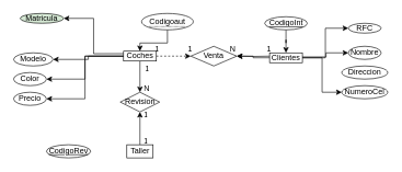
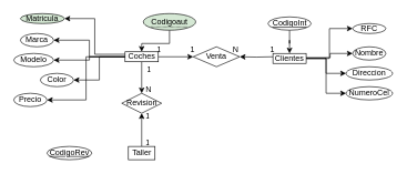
  <mxCell id="0" />
  <mxCell id="1" parent="0" />
  <mxCell id="2" value="Venta" style="shape=rhombus;perimeter=rhombusPerimeter;whiteSpace=wrap;html=1;align=center;" vertex="1" parent="1"><mxGeometry x="290" y="70" width="70" height="30" as="geometry" /></mxCell>
  <mxCell id="3" value="" style="edgeStyle=orthogonalEdgeStyle;rounded=0;orthogonalLoop=1;jettySize=auto;html=1;" edge="1" parent="1" target="2"><mxGeometry relative="1" as="geometry"><mxPoint x="410" y="85" as="sourcePoint" /></mxGeometry></mxCell>
  <mxCell id="4" value="1" style="text;strokeColor=none;fillColor=none;spacingLeft=4;spacingRight=4;overflow=hidden;rotatable=0;points=[[0,0.5],[1,0.5]];portConstraint=eastwest;fontSize=12;whiteSpace=wrap;html=1;" vertex="1" parent="1"><mxGeometry x="230" y="60" width="15" height="20" as="geometry" /></mxCell>
  <mxCell id="5" value="1" style="text;strokeColor=none;fillColor=none;spacingLeft=4;spacingRight=4;overflow=hidden;rotatable=0;points=[[0,0.5],[1,0.5]];portConstraint=eastwest;fontSize=12;whiteSpace=wrap;html=1;" vertex="1" parent="1"><mxGeometry x="280" y="60" width="20" height="20" as="geometry" /></mxCell>
  <mxCell id="6" value="1" style="text;strokeColor=none;fillColor=none;spacingLeft=4;spacingRight=4;overflow=hidden;rotatable=0;points=[[0,0.5],[1,0.5]];portConstraint=eastwest;fontSize=12;whiteSpace=wrap;html=1;" vertex="1" parent="1"><mxGeometry x="400" y="60" width="20" height="20" as="geometry" /></mxCell>
  <mxCell id="7" value="N" style="text;strokeColor=none;fillColor=none;spacingLeft=4;spacingRight=4;overflow=hidden;rotatable=0;points=[[0,0.5],[1,0.5]];portConstraint=eastwest;fontSize=12;whiteSpace=wrap;html=1;" vertex="1" parent="1"><mxGeometry x="344" y="60" width="20" height="20" as="geometry" /></mxCell>
  <mxCell id="8" value="" style="edgeStyle=orthogonalEdgeStyle;rounded=0;orthogonalLoop=1;jettySize=auto;html=1;" edge="1" parent="1" source="9" target="17"><mxGeometry relative="1" as="geometry" /></mxCell>
  <mxCell id="9" value="CodigoInt" style="ellipse;whiteSpace=wrap;html=1;align=center;fontStyle=4;" vertex="1" parent="1"><mxGeometry x="402.5" y="25" width="65" height="20" as="geometry" /></mxCell>
- <mxCell id="10" value="" style="edgeStyle=orthogonalEdgeStyle;rounded=0;orthogonalLoop=1;jettySize=auto;html=1;dashed=1;" edge="1" parent="1" source="13" target="2"><mxGeometry relative="1" as="geometry" /></mxCell>
+ <mxCell id="10" value="" style="edgeStyle=orthogonalEdgeStyle;rounded=0;orthogonalLoop=1;jettySize=auto;html=1;" edge="1" parent="1" source="13" target="2"><mxGeometry relative="1" as="geometry" /></mxCell>
  <mxCell id="11" value="" style="edgeStyle=orthogonalEdgeStyle;rounded=0;orthogonalLoop=1;jettySize=auto;html=1;" edge="1" parent="1" source="13" target="20"><mxGeometry relative="1" as="geometry" /></mxCell>
  <mxCell id="12" value="" style="edgeStyle=orthogonalEdgeStyle;rounded=0;orthogonalLoop=1;jettySize=auto;html=1;entryX=1;entryY=0.5;entryDx=0;entryDy=0;" edge="1" parent="1" source="13" target="32"><mxGeometry relative="1" as="geometry" /></mxCell>
  <mxCell id="13" value="Coches" style="whiteSpace=wrap;html=1;align=center;" vertex="1" parent="1"><mxGeometry x="187.5" y="77.5" width="50" height="15" as="geometry" /></mxCell>
  <mxCell id="14" value="" style="edgeStyle=orthogonalEdgeStyle;rounded=0;orthogonalLoop=1;jettySize=auto;html=1;entryX=0;entryY=0.5;entryDx=0;entryDy=0;" edge="1" parent="1" source="17" target="36"><mxGeometry relative="1" as="geometry" /></mxCell>
- <mxCell id="15" value="" style="edgeStyle=orthogonalEdgeStyle;rounded=0;orthogonalLoop=1;jettySize=auto;html=1;" edge="1" parent="1" source="17" target="2"><mxGeometry relative="1" as="geometry" /></mxCell>
+ <mxCell id="15" value="" style="edgeStyle=orthogonalEdgeStyle;rounded=0;orthogonalLoop=1;jettySize=auto;html=1;entryX=0;entryY=0.5;entryDx=0;entryDy=0;" edge="1" parent="1" source="17" target="34"><mxGeometry relative="1" as="geometry" /></mxCell>
  <mxCell id="16" value="" style="edgeStyle=orthogonalEdgeStyle;rounded=0;orthogonalLoop=1;jettySize=auto;html=1;entryX=0;entryY=0.5;entryDx=0;entryDy=0;" edge="1" parent="1" source="17" target="35"><mxGeometry relative="1" as="geometry" /></mxCell>
  <mxCell id="17" value="Clientes" style="whiteSpace=wrap;html=1;align=center;" vertex="1" parent="1"><mxGeometry x="410" y="80" width="50" height="15" as="geometry" /></mxCell>
  <mxCell id="18" value="" style="edgeStyle=orthogonalEdgeStyle;rounded=0;orthogonalLoop=1;jettySize=auto;html=1;" edge="1" parent="1" source="19" target="20"><mxGeometry relative="1" as="geometry" /></mxCell>
  <mxCell id="19" value="Taller" style="whiteSpace=wrap;html=1;align=center;" vertex="1" parent="1"><mxGeometry x="192.5" y="220" width="40" height="20" as="geometry" /></mxCell>
  <mxCell id="20" value="Revision" style="shape=rhombus;perimeter=rhombusPerimeter;whiteSpace=wrap;html=1;align=center;" vertex="1" parent="1"><mxGeometry x="182.5" y="140" width="60" height="30" as="geometry" /></mxCell>
  <mxCell id="21" value="1" style="text;strokeColor=none;fillColor=none;spacingLeft=4;spacingRight=4;overflow=hidden;rotatable=0;points=[[0,0.5],[1,0.5]];portConstraint=eastwest;fontSize=12;whiteSpace=wrap;html=1;" vertex="1" parent="1"><mxGeometry x="215" y="90" width="15" height="20" as="geometry" /></mxCell>
  <mxCell id="22" value="N" style="text;strokeColor=none;fillColor=none;spacingLeft=4;spacingRight=4;overflow=hidden;rotatable=0;points=[[0,0.5],[1,0.5]];portConstraint=eastwest;fontSize=12;whiteSpace=wrap;html=1;" vertex="1" parent="1"><mxGeometry x="212.5" y="120" width="20" height="20" as="geometry" /></mxCell>
  <mxCell id="23" value="1" style="text;strokeColor=none;fillColor=none;spacingLeft=4;spacingRight=4;overflow=hidden;rotatable=0;points=[[0,0.5],[1,0.5]];portConstraint=eastwest;fontSize=12;whiteSpace=wrap;html=1;" vertex="1" parent="1"><mxGeometry x="212.5" y="200" width="15" height="20" as="geometry" /></mxCell>
  <mxCell id="24" value="1" style="text;strokeColor=none;fillColor=none;spacingLeft=4;spacingRight=4;overflow=hidden;rotatable=0;points=[[0,0.5],[1,0.5]];portConstraint=eastwest;fontSize=12;whiteSpace=wrap;html=1;" vertex="1" parent="1"><mxGeometry x="212.5" y="160" width="15" height="20" as="geometry" /></mxCell>
  <mxCell id="25" value="CodigoRev" style="ellipse;whiteSpace=wrap;html=1;align=center;fontStyle=4;" vertex="1" parent="1"><mxGeometry x="70" y="220" width="67.5" height="20" as="geometry" /></mxCell>
+ <mxCell id="26" value="" style="edgeStyle=orthogonalEdgeStyle;rounded=0;orthogonalLoop=1;jettySize=auto;html=1;entryX=0;entryY=0.5;entryDx=0;entryDy=0;endArrow=none;endFill=0;startArrow=classic;startFill=1;" edge="1" parent="1" source="27" target="13"><mxGeometry relative="1" as="geometry" /></mxCell>
+ <mxCell id="27" value="Marca" style="ellipse;whiteSpace=wrap;html=1;align=center;" vertex="1" parent="1"><mxGeometry x="30" y="50" width="50" height="20" as="geometry" /></mxCell>
  <mxCell id="28" value="" style="edgeStyle=orthogonalEdgeStyle;rounded=0;orthogonalLoop=1;jettySize=auto;html=1;entryX=0;entryY=0.5;entryDx=0;entryDy=0;startArrow=classic;startFill=1;endArrow=none;endFill=0;" edge="1" parent="1" source="29" target="13"><mxGeometry relative="1" as="geometry" /></mxCell>
- <mxCell id="29" value="Color" style="ellipse;whiteSpace=wrap;html=1;align=center;" vertex="1" parent="1"><mxGeometry x="20" y="110" width="50" height="20" as="geometry" /></mxCell>
+ <mxCell id="29" value="Color" style="ellipse;whiteSpace=wrap;html=1;align=center;" vertex="1" parent="1"><mxGeometry x="60" y="110" width="50" height="20" as="geometry" /></mxCell>
  <mxCell id="30" value="" style="edgeStyle=orthogonalEdgeStyle;rounded=0;orthogonalLoop=1;jettySize=auto;html=1;endArrow=none;endFill=0;startArrow=classic;startFill=1;" edge="1" parent="1" source="31" target="13"><mxGeometry relative="1" as="geometry" /></mxCell>
  <mxCell id="31" value="Modelo" style="ellipse;whiteSpace=wrap;html=1;align=center;" vertex="1" parent="1"><mxGeometry x="20" y="80" width="60" height="20" as="geometry" /></mxCell>
  <mxCell id="32" value="Precio" style="ellipse;whiteSpace=wrap;html=1;align=center;" vertex="1" parent="1"><mxGeometry x="20" y="140" width="50" height="20" as="geometry" /></mxCell>
  <mxCell id="33" value="Nombre" style="ellipse;whiteSpace=wrap;html=1;align=center;" vertex="1" parent="1"><mxGeometry x="530" y="70" width="50" height="20" as="geometry" /></mxCell>
  <mxCell id="34" value="Direccion" style="ellipse;whiteSpace=wrap;html=1;align=center;" vertex="1" parent="1"><mxGeometry x="520" y="100" width="70" height="20" as="geometry" /></mxCell>
  <mxCell id="35" value="RFC" style="ellipse;whiteSpace=wrap;html=1;align=center;" vertex="1" parent="1"><mxGeometry x="530" y="35" width="50" height="15" as="geometry" /></mxCell>
  <mxCell id="36" value="NumeroCel" style="ellipse;whiteSpace=wrap;html=1;align=center;" vertex="1" parent="1"><mxGeometry x="520" y="130" width="70" height="20" as="geometry" /></mxCell>
  <mxCell id="37" value="" style="edgeStyle=orthogonalEdgeStyle;rounded=0;orthogonalLoop=1;jettySize=auto;html=1;entryX=0;entryY=0.5;entryDx=0;entryDy=0;" edge="1" parent="1" target="33"><mxGeometry relative="1" as="geometry"><mxPoint x="460" y="86.23" as="sourcePoint" /><mxPoint x="520" y="80" as="targetPoint" /><Array as="points"><mxPoint x="496" y="86" /><mxPoint x="496" y="80" /></Array></mxGeometry></mxCell>
  <mxCell id="38" value="" style="edgeStyle=orthogonalEdgeStyle;rounded=0;orthogonalLoop=1;jettySize=auto;html=1;" edge="1" parent="1" source="39" target="13"><mxGeometry relative="1" as="geometry" /></mxCell>
- <mxCell id="39" value="&lt;span style=&quot;border-bottom: 1px dotted&quot;&gt;Codigoaut&lt;/span&gt;" style="ellipse;whiteSpace=wrap;html=1;align=center;" vertex="1" parent="1"><mxGeometry x="215" y="20" width="78.75" height="25" as="geometry" /></mxCell>
+ <mxCell id="39" value="&lt;span style=&quot;border-bottom: 1px dotted&quot;&gt;Codigoaut&lt;/span&gt;" style="ellipse;whiteSpace=wrap;html=1;align=center;fillColor=#d5e8d4;" vertex="1" parent="1"><mxGeometry x="215" y="20" width="78.75" height="25" as="geometry" /></mxCell>
  <mxCell id="40" value="" style="edgeStyle=orthogonalEdgeStyle;rounded=0;orthogonalLoop=1;jettySize=auto;html=1;entryX=0;entryY=0.25;entryDx=0;entryDy=0;startArrow=classic;startFill=1;endArrow=none;endFill=0;" edge="1" parent="1" source="41" target="13"><mxGeometry relative="1" as="geometry" /></mxCell>
  <mxCell id="41" value="Matricula" style="ellipse;whiteSpace=wrap;html=1;align=center;fillColor=#d5e8d4;" vertex="1" parent="1"><mxGeometry x="30" y="20" width="66.25" height="15" as="geometry" /></mxCell>
